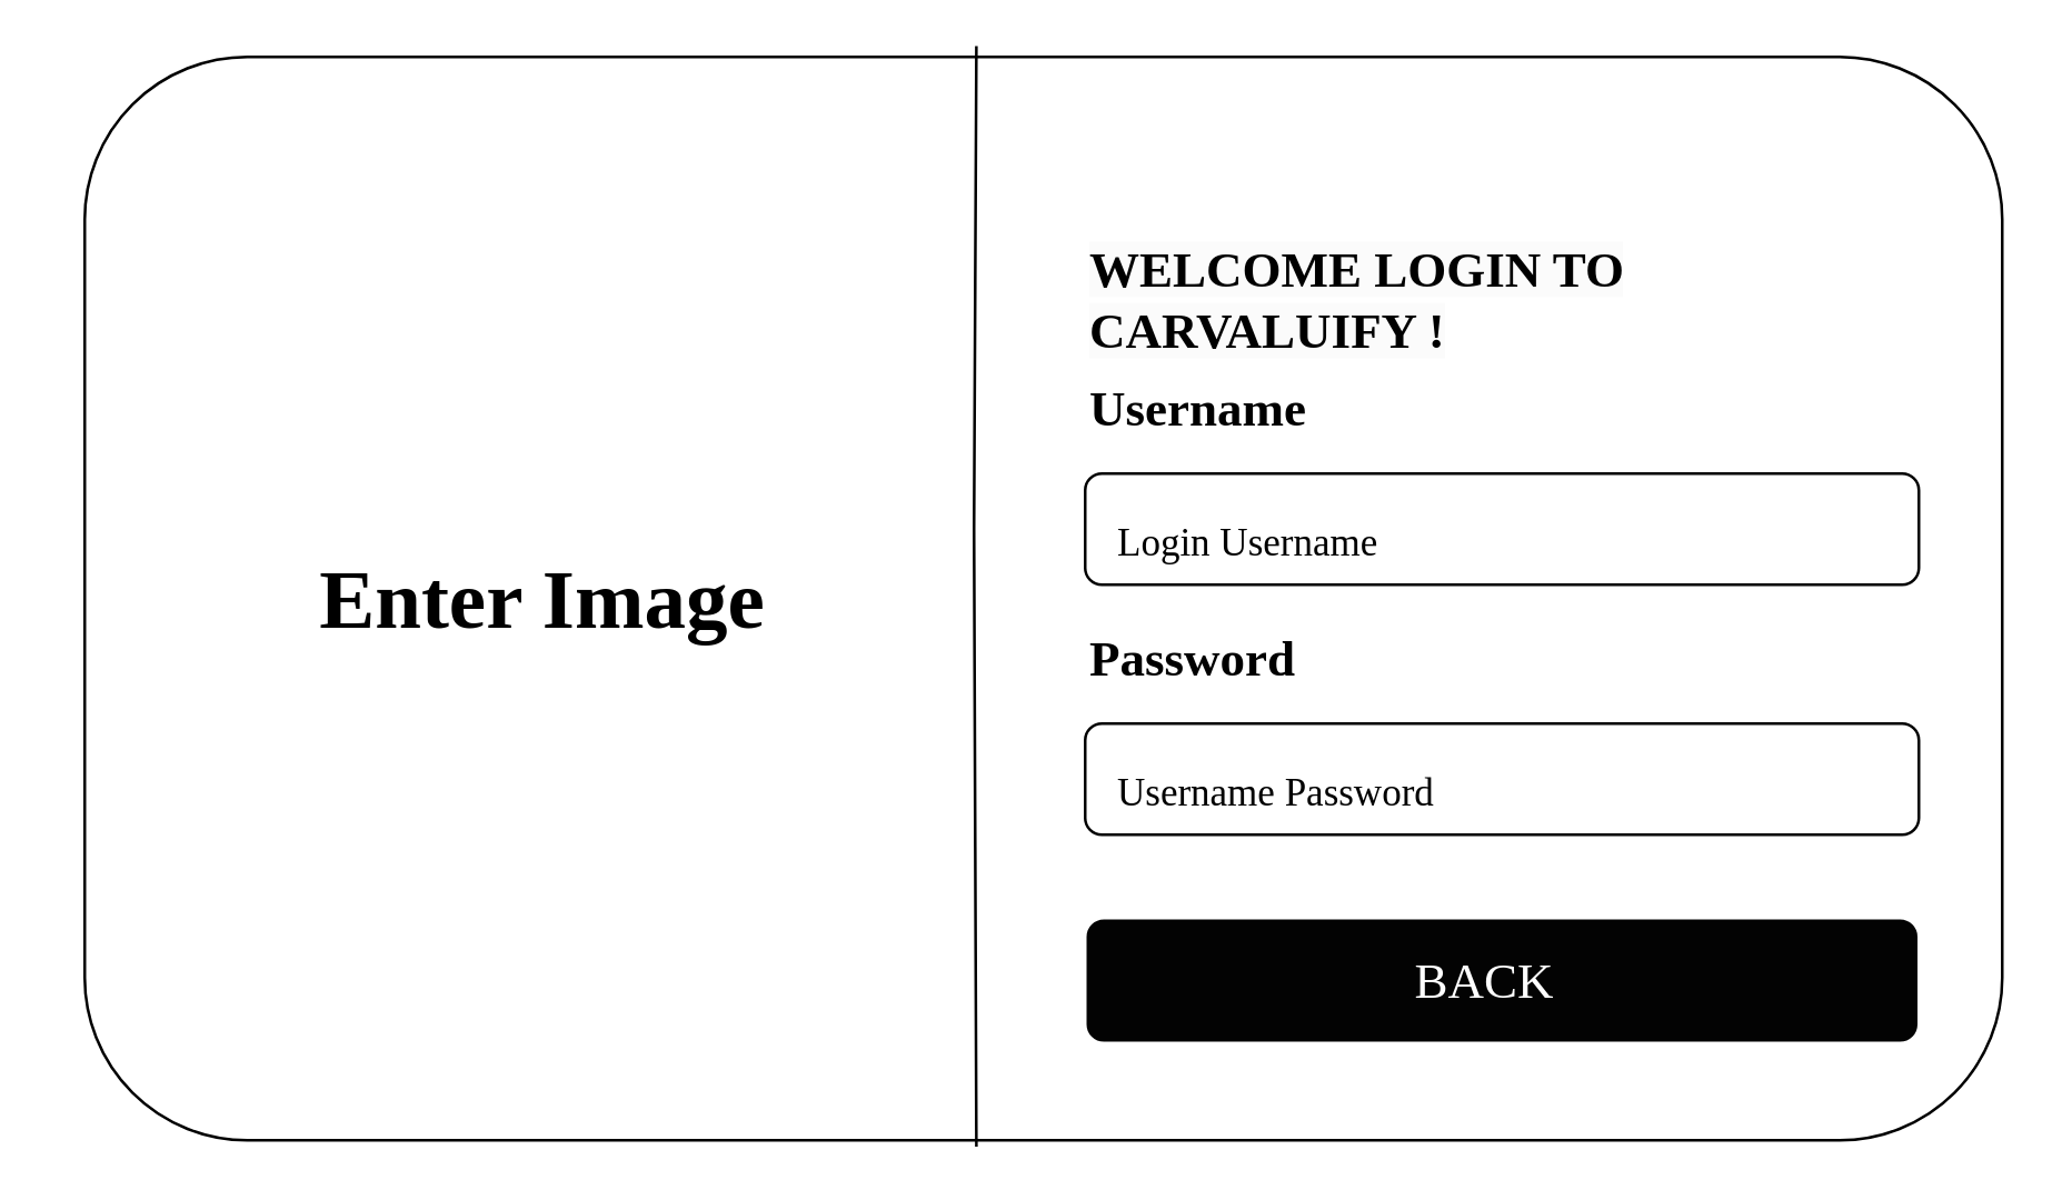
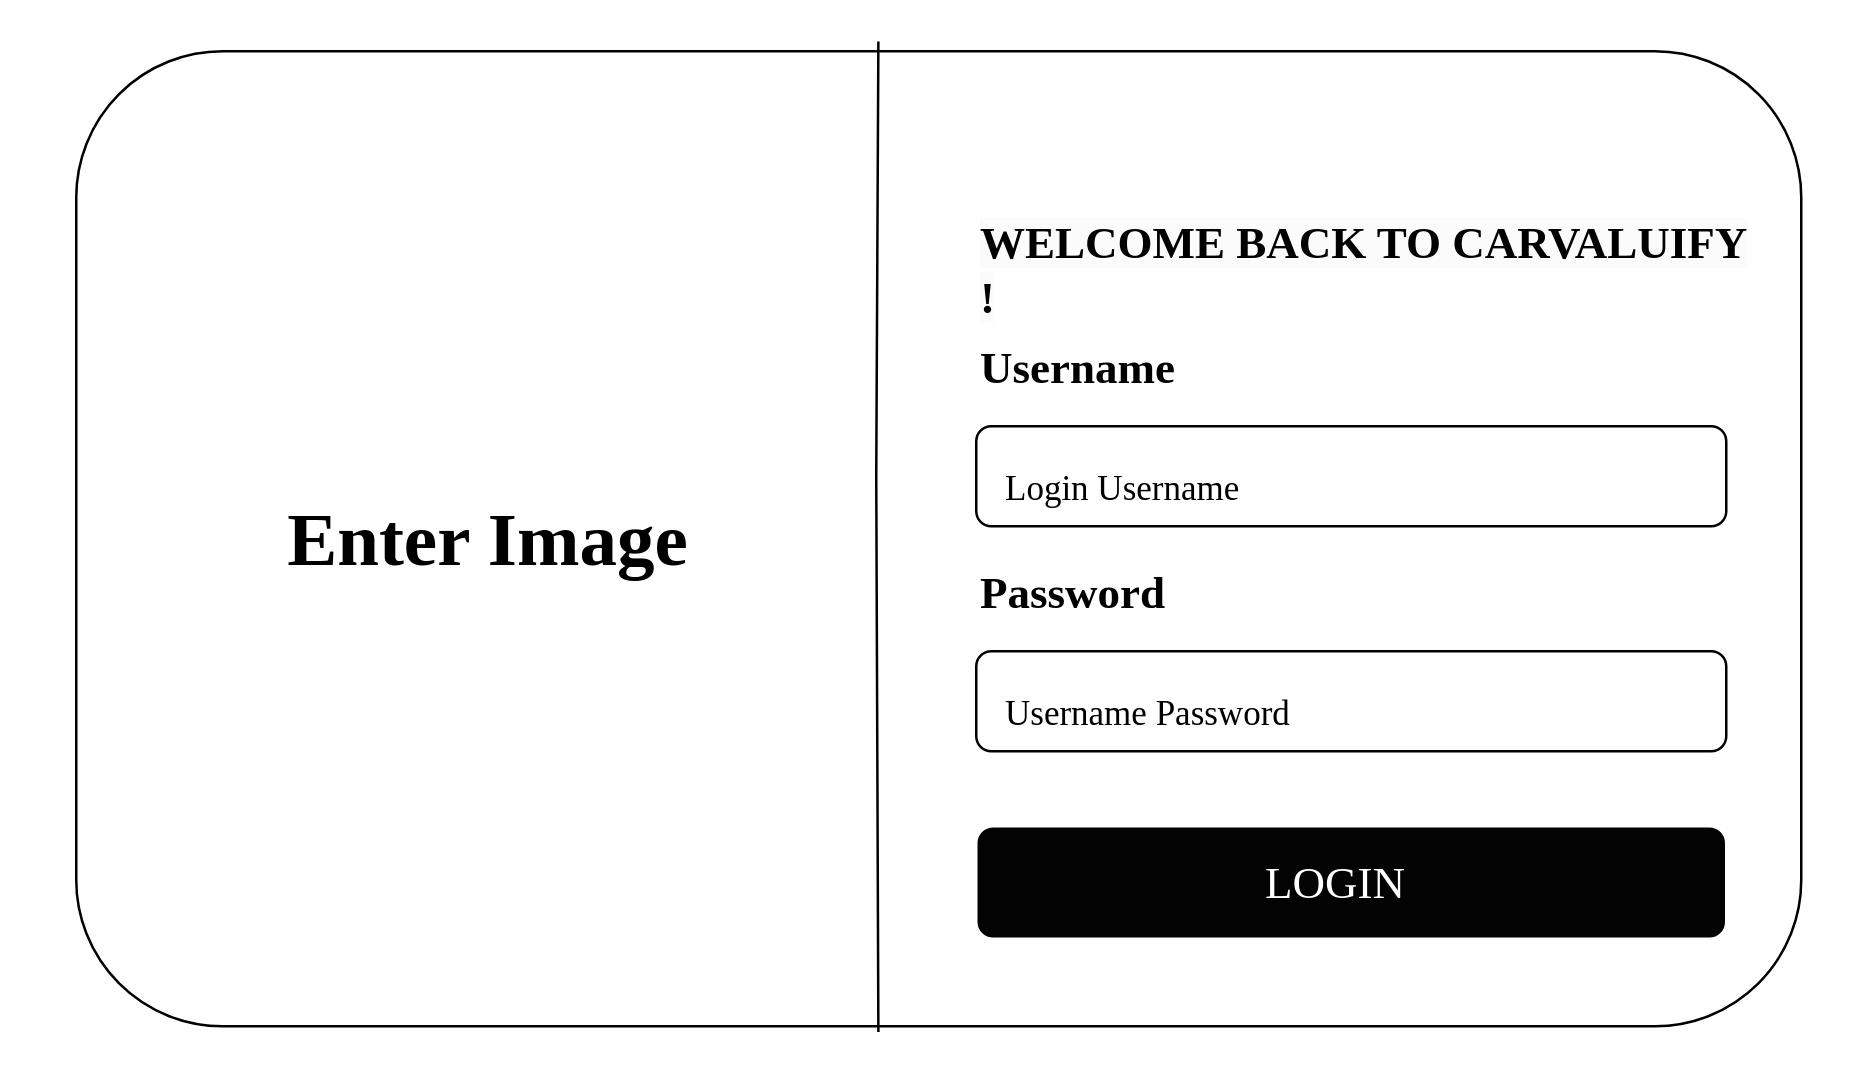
  <mxCell id="0" />
  <mxCell id="1" parent="0" />
  <mxCell id="2" value="" style="rounded=1;whiteSpace=wrap;html=1;" vertex="1" parent="1"><mxGeometry x="30" y="20" width="690" height="390" as="geometry" /></mxCell>
  <mxCell id="3" value="" style="endArrow=none;html=1;rounded=0;entryX=0.465;entryY=-0.01;entryDx=0;entryDy=0;exitX=0.465;exitY=1.006;exitDx=0;exitDy=0;exitPerimeter=0;entryPerimeter=0;" edge="1" parent="1" source="2" target="2"><mxGeometry width="50" height="50" relative="1" as="geometry"><mxPoint x="340" y="290" as="sourcePoint" /><mxPoint x="390" y="240" as="targetPoint" /><Array as="points"><mxPoint x="350" y="190" /></Array></mxGeometry></mxCell>
  <mxCell id="4" value="&lt;h4 style=&quot;border-color: var(--border-color);&quot;&gt;&lt;font face=&quot;Poppins&quot;&gt;&lt;span style=&quot;font-size: 30px;&quot;&gt;Enter Image&lt;/span&gt;&lt;/font&gt;&lt;/h4&gt;" style="text;html=1;strokeColor=none;fillColor=none;align=center;verticalAlign=middle;whiteSpace=wrap;rounded=0;" vertex="1" parent="1"><mxGeometry x="20" y="200" width="350" height="30" as="geometry" /></mxCell>
- <mxCell id="5" value="&lt;span style=&quot;color: rgb(0, 0, 0); font-family: Poppins; font-size: 18px; font-style: normal; font-variant-ligatures: normal; font-variant-caps: normal; letter-spacing: normal; orphans: 2; text-align: center; text-indent: 0px; text-transform: none; widows: 2; word-spacing: 0px; -webkit-text-stroke-width: 0px; background-color: rgb(251, 251, 251); text-decoration-thickness: initial; text-decoration-style: initial; text-decoration-color: initial; float: none; display: inline !important;&quot;&gt;WELCOME LOGIN TO CARVALUIFY !&lt;/span&gt;" style="text;whiteSpace=wrap;html=1;fontSize=18;fontStyle=1" vertex="1" parent="1"><mxGeometry x="390" y="80" width="310" height="120" as="geometry" /></mxCell>
+ <mxCell id="5" value="&lt;span style=&quot;color: rgb(0, 0, 0); font-family: Poppins; font-size: 18px; font-style: normal; font-variant-ligatures: normal; font-variant-caps: normal; letter-spacing: normal; orphans: 2; text-align: center; text-indent: 0px; text-transform: none; widows: 2; word-spacing: 0px; -webkit-text-stroke-width: 0px; background-color: rgb(251, 251, 251); text-decoration-thickness: initial; text-decoration-style: initial; text-decoration-color: initial; float: none; display: inline !important;&quot;&gt;WELCOME BACK TO CARVALUIFY !&lt;/span&gt;" style="text;whiteSpace=wrap;html=1;fontSize=18;fontStyle=1" vertex="1" parent="1"><mxGeometry x="390" y="80" width="310" height="120" as="geometry" /></mxCell>
  <mxCell id="6" value="&lt;div style=&quot;text-align: center;&quot;&gt;&lt;span style=&quot;background-color: initial;&quot;&gt;&lt;font face=&quot;Poppins&quot;&gt;Username&lt;/font&gt;&lt;/span&gt;&lt;/div&gt;" style="text;whiteSpace=wrap;html=1;fontSize=18;fontStyle=1" vertex="1" parent="1"><mxGeometry x="390" y="130" width="310" height="50" as="geometry" /></mxCell>
  <mxCell id="7" value="" style="rounded=1;whiteSpace=wrap;html=1;" vertex="1" parent="1"><mxGeometry x="390" y="170" width="300" height="40" as="geometry" /></mxCell>
  <mxCell id="8" value="&lt;div style=&quot;text-align: center; font-size: 14px;&quot;&gt;&lt;span style=&quot;background-color: initial; font-size: 14px;&quot;&gt;&lt;font face=&quot;Poppins&quot; style=&quot;font-size: 14px;&quot;&gt;Login Username&lt;/font&gt;&lt;/span&gt;&lt;/div&gt;" style="text;whiteSpace=wrap;html=1;fontSize=14;fontStyle=0" vertex="1" parent="1"><mxGeometry x="400" y="180" width="310" height="50" as="geometry" /></mxCell>
  <mxCell id="9" value="&lt;div style=&quot;text-align: center;&quot;&gt;&lt;span style=&quot;background-color: initial;&quot;&gt;&lt;font face=&quot;Poppins&quot;&gt;Password&lt;/font&gt;&lt;/span&gt;&lt;/div&gt;" style="text;whiteSpace=wrap;html=1;fontSize=18;fontStyle=1" vertex="1" parent="1"><mxGeometry x="390" y="220" width="310" height="50" as="geometry" /></mxCell>
  <mxCell id="10" value="" style="rounded=1;whiteSpace=wrap;html=1;" vertex="1" parent="1"><mxGeometry x="390" y="260" width="300" height="40" as="geometry" /></mxCell>
  <mxCell id="11" value="&lt;div style=&quot;text-align: center; font-size: 14px;&quot;&gt;&lt;span style=&quot;background-color: initial; font-size: 14px;&quot;&gt;&lt;font face=&quot;Poppins&quot; style=&quot;font-size: 14px;&quot;&gt;Username Password&lt;/font&gt;&lt;/span&gt;&lt;/div&gt;" style="text;whiteSpace=wrap;html=1;fontSize=14;fontStyle=0" vertex="1" parent="1"><mxGeometry x="400" y="270" width="310" height="50" as="geometry" /></mxCell>
  <mxCell id="12" style="edgeStyle=orthogonalEdgeStyle;rounded=0;orthogonalLoop=1;jettySize=auto;html=1;exitX=0.5;exitY=1;exitDx=0;exitDy=0;" edge="1" parent="1"><mxGeometry relative="1" as="geometry"><mxPoint x="445.5" y="385" as="sourcePoint" /><mxPoint x="445.5" y="385" as="targetPoint" /></mxGeometry></mxCell>
  <mxCell id="13" value="" style="rounded=1;whiteSpace=wrap;html=1;labelBackgroundColor=#FF334E;fillColor=#030303;strokeColor=#FFFFFF;" vertex="1" parent="1"><mxGeometry x="390" y="330" width="300" height="45" as="geometry" /></mxCell>
- <mxCell id="14" value="BACK" style="text;html=1;strokeColor=none;fillColor=none;align=center;verticalAlign=middle;whiteSpace=wrap;rounded=0;fontFamily=Poppins;fontSource=https%3A%2F%2Ffonts.googleapis.com%2Fcss%3Ffamily%3DPoppins;fontSize=18;fontColor=#FFFFFF;fontStyle=0" vertex="1" parent="1"><mxGeometry x="364" y="317.5" width="340" height="70" as="geometry" /></mxCell>
+ <mxCell id="14" value="LOGIN" style="text;html=1;strokeColor=none;fillColor=none;align=center;verticalAlign=middle;whiteSpace=wrap;rounded=0;fontFamily=Poppins;fontSource=https%3A%2F%2Ffonts.googleapis.com%2Fcss%3Ffamily%3DPoppins;fontSize=18;fontColor=#FFFFFF;fontStyle=0" vertex="1" parent="1"><mxGeometry x="364" y="317.5" width="340" height="70" as="geometry" /></mxCell>
